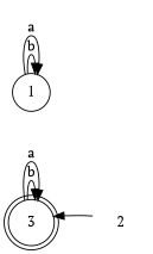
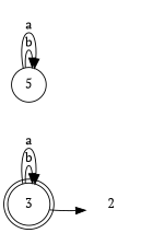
  digraph {
    fontname="PT Serif"
    rankdir=LR
    node [fontname="PT Serif"]
    edge [fontname="PT Serif"]
    n1 [label=3 shape=doublecircle]
-   n2 [label=1 shape=circle]
+   n2 [label=5 shape=circle]
    2 [shape=plaintext]
    n1 -> n1 [label=b]
    n1 -> n1 [label=a]
    n2 -> n2 [label=b]
    n2 -> n2 [label=a]
-   2 -> n1
+   n1 -> 2
  }
